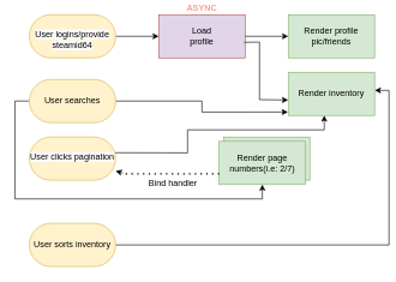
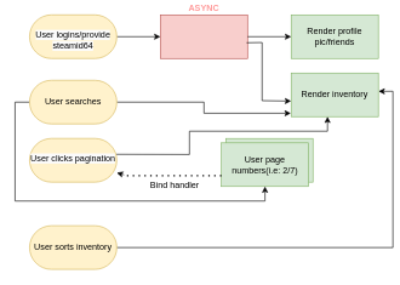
  <mxCell id="0" />
  <mxCell id="1" parent="0" />
- <mxCell id="2" value="&lt;b&gt;&lt;font color=&quot;#ff9999&quot;&gt;ASYNC&lt;/font&gt;&lt;/b&gt;&lt;br&gt;" style="rounded=0;whiteSpace=wrap;html=1;fillColor=#e1d5e7;strokeColor=#b85450;verticalAlign=bottom;horizontal=1;labelPosition=center;verticalLabelPosition=top;align=center;" parent="1" vertex="1"><mxGeometry x="220" y="20" width="120" height="60" as="geometry" /></mxCell>
- <mxCell id="3" value="Load profile" style="text;html=1;strokeColor=none;fillColor=none;align=center;verticalAlign=middle;whiteSpace=wrap;rounded=0;fontColor=#000000;" parent="1" vertex="1"><mxGeometry x="250" y="35" width="60" height="30" as="geometry" /></mxCell>
+ <mxCell id="2" value="&lt;b&gt;&lt;font color=&quot;#ff9999&quot;&gt;ASYNC&lt;/font&gt;&lt;/b&gt;&lt;br&gt;" style="rounded=0;whiteSpace=wrap;html=1;fillColor=#f8cecc;strokeColor=#b85450;verticalAlign=bottom;horizontal=1;labelPosition=center;verticalLabelPosition=top;align=center;" parent="1" vertex="1"><mxGeometry x="220" y="20" width="120" height="60" as="geometry" /></mxCell>
  <mxCell id="4" value="" style="endArrow=classic;html=1;rounded=0;fontColor=#000000;exitX=1;exitY=0.5;exitDx=0;exitDy=0;" parent="1" source="2" edge="1"><mxGeometry width="50" height="50" relative="1" as="geometry"><mxPoint x="210" y="190" as="sourcePoint" /><mxPoint x="400" y="50" as="targetPoint" /></mxGeometry></mxCell>
  <mxCell id="5" value="Render profile pic/friends" style="rounded=0;whiteSpace=wrap;html=1;fillColor=#d5e8d4;strokeColor=#82b366;" parent="1" vertex="1"><mxGeometry x="400" y="20" width="120" height="60" as="geometry" /></mxCell>
  <mxCell id="6" value="" style="endArrow=classic;html=1;rounded=0;fontColor=#000000;exitX=1;exitY=0.5;exitDx=0;exitDy=0;entryX=0;entryY=0.5;entryDx=0;entryDy=0;" parent="1" target="2" edge="1"><mxGeometry width="50" height="50" relative="1" as="geometry"><mxPoint x="160" y="50" as="sourcePoint" /><mxPoint x="260" y="140" as="targetPoint" /></mxGeometry></mxCell>
  <mxCell id="7" value="Render inventory" style="rounded=0;whiteSpace=wrap;html=1;fillColor=#d5e8d4;strokeColor=#82b366;" parent="1" vertex="1"><mxGeometry x="400" y="100" width="120" height="60" as="geometry" /></mxCell>
  <mxCell id="8" value="" style="endArrow=classic;html=1;rounded=0;fontColor=#000000;entryX=-0.001;entryY=0.643;entryDx=0;entryDy=0;entryPerimeter=0;exitX=0.989;exitY=0.639;exitDx=0;exitDy=0;exitPerimeter=0;" parent="1" source="2" target="7" edge="1"><mxGeometry width="50" height="50" relative="1" as="geometry"><mxPoint x="350" y="60" as="sourcePoint" /><mxPoint x="410" y="60" as="targetPoint" /><Array as="points"><mxPoint x="360" y="58" /><mxPoint x="360" y="138" /></Array></mxGeometry></mxCell>
  <mxCell id="9" value="&#10;&lt;span style=&quot;color: rgb(0, 0, 0); font-family: Helvetica; font-size: 12px; font-style: normal; font-variant-ligatures: normal; font-variant-caps: normal; font-weight: 400; letter-spacing: normal; orphans: 2; text-align: center; text-indent: 0px; text-transform: none; widows: 2; word-spacing: 0px; -webkit-text-stroke-width: 0px; background-color: rgb(251, 251, 251); text-decoration-thickness: initial; text-decoration-style: initial; text-decoration-color: initial; float: none; display: inline !important;&quot;&gt;User logins/provide steamid64&lt;/span&gt;&#10;&#10;" style="rounded=1;whiteSpace=wrap;html=1;fillColor=#fff2cc;strokeColor=#d6b656;arcSize=50;verticalAlign=top;" parent="1" vertex="1"><mxGeometry x="40" y="20" width="120" height="60" as="geometry" /></mxCell>
  <mxCell id="10" value="&#10;&lt;span style=&quot;color: rgb(0, 0, 0); font-family: Helvetica; font-size: 12px; font-style: normal; font-variant-ligatures: normal; font-variant-caps: normal; font-weight: 400; letter-spacing: normal; orphans: 2; text-align: center; text-indent: 0px; text-transform: none; widows: 2; word-spacing: 0px; -webkit-text-stroke-width: 0px; background-color: rgb(251, 251, 251); text-decoration-thickness: initial; text-decoration-style: initial; text-decoration-color: initial; float: none; display: inline !important;&quot;&gt;User clicks pagination&lt;/span&gt;&#10;&#10;" style="rounded=1;whiteSpace=wrap;html=1;arcSize=50;fillColor=#fff2cc;strokeColor=#d6b656;verticalAlign=top;" parent="1" vertex="1"><mxGeometry x="40" y="190" width="120" height="60" as="geometry" /></mxCell>
  <mxCell id="11" value="" style="rounded=0;whiteSpace=wrap;html=1;fillColor=#d5e8d4;strokeColor=#82b366;" parent="1" vertex="1"><mxGeometry x="310" y="190" width="120" height="60" as="geometry" /></mxCell>
- <mxCell id="12" value="Render page numbers(i.e: 2/7)" style="rounded=0;whiteSpace=wrap;html=1;fillColor=#d5e8d4;strokeColor=#82b366;" parent="1" vertex="1"><mxGeometry x="304" y="196" width="120" height="60" as="geometry" /></mxCell>
+ <mxCell id="12" value="User page numbers(i.e: 2/7)" style="rounded=0;whiteSpace=wrap;html=1;fillColor=#d5e8d4;strokeColor=#82b366;" parent="1" vertex="1"><mxGeometry x="304" y="196" width="120" height="60" as="geometry" /></mxCell>
  <mxCell id="13" value="" style="endArrow=classic;html=1;rounded=0;fontColor=#000000;exitX=0.996;exitY=0.363;exitDx=0;exitDy=0;exitPerimeter=0;" parent="1" source="10" edge="1"><mxGeometry width="50" height="50" relative="1" as="geometry"><mxPoint x="400" y="210" as="sourcePoint" /><mxPoint x="450" y="160" as="targetPoint" /><Array as="points"><mxPoint x="260" y="212" /><mxPoint x="260" y="180" /><mxPoint x="450" y="180" /></Array></mxGeometry></mxCell>
  <mxCell id="14" value="" style="endArrow=none;dashed=1;html=1;dashPattern=1 3;strokeWidth=2;rounded=0;fontColor=#000000;exitX=0;exitY=0.75;exitDx=0;exitDy=0;" parent="1" source="12" edge="1"><mxGeometry width="50" height="50" relative="1" as="geometry"><mxPoint x="400" y="210" as="sourcePoint" /><mxPoint x="170" y="241" as="targetPoint" /></mxGeometry></mxCell>
  <mxCell id="15" value="" style="endArrow=classic;html=1;rounded=0;fontColor=#000000;" parent="1" target="10" edge="1"><mxGeometry width="50" height="50" relative="1" as="geometry"><mxPoint x="170" y="240" as="sourcePoint" /><mxPoint x="270" y="210" as="targetPoint" /></mxGeometry></mxCell>
  <mxCell id="16" value="Bind handler" style="text;html=1;align=center;verticalAlign=middle;whiteSpace=wrap;rounded=0;" parent="1" vertex="1"><mxGeometry x="200" y="240" width="80" height="30" as="geometry" /></mxCell>
  <mxCell id="17" style="edgeStyle=orthogonalEdgeStyle;rounded=0;orthogonalLoop=1;jettySize=auto;html=1;entryX=-0.004;entryY=0.921;entryDx=0;entryDy=0;entryPerimeter=0;fontColor=#000000;" parent="1" source="19" target="7" edge="1"><mxGeometry relative="1" as="geometry" /></mxCell>
  <mxCell id="18" style="edgeStyle=orthogonalEdgeStyle;rounded=0;orthogonalLoop=1;jettySize=auto;html=1;entryX=0.5;entryY=1;entryDx=0;entryDy=0;fontColor=#000000;" parent="1" source="19" target="12" edge="1"><mxGeometry relative="1" as="geometry"><Array as="points"><mxPoint x="20" y="140" /><mxPoint x="20" y="276" /><mxPoint x="364" y="276" /></Array></mxGeometry></mxCell>
  <mxCell id="19" value="User searches" style="rounded=1;whiteSpace=wrap;html=1;arcSize=50;fillColor=#fff2cc;strokeColor=#d6b656;verticalAlign=middle;" parent="1" vertex="1"><mxGeometry x="40" y="110" width="120" height="60" as="geometry" /></mxCell>
  <mxCell id="20" style="edgeStyle=orthogonalEdgeStyle;rounded=0;orthogonalLoop=1;jettySize=auto;html=1;entryX=1.002;entryY=0.419;entryDx=0;entryDy=0;entryPerimeter=0;" edge="1" parent="1" source="21" target="7"><mxGeometry relative="1" as="geometry" /></mxCell>
  <mxCell id="21" value="User sorts inventory" style="rounded=1;whiteSpace=wrap;html=1;arcSize=50;fillColor=#fff2cc;strokeColor=#d6b656;" vertex="1" parent="1"><mxGeometry x="40" y="310" width="120" height="60" as="geometry" /></mxCell>
